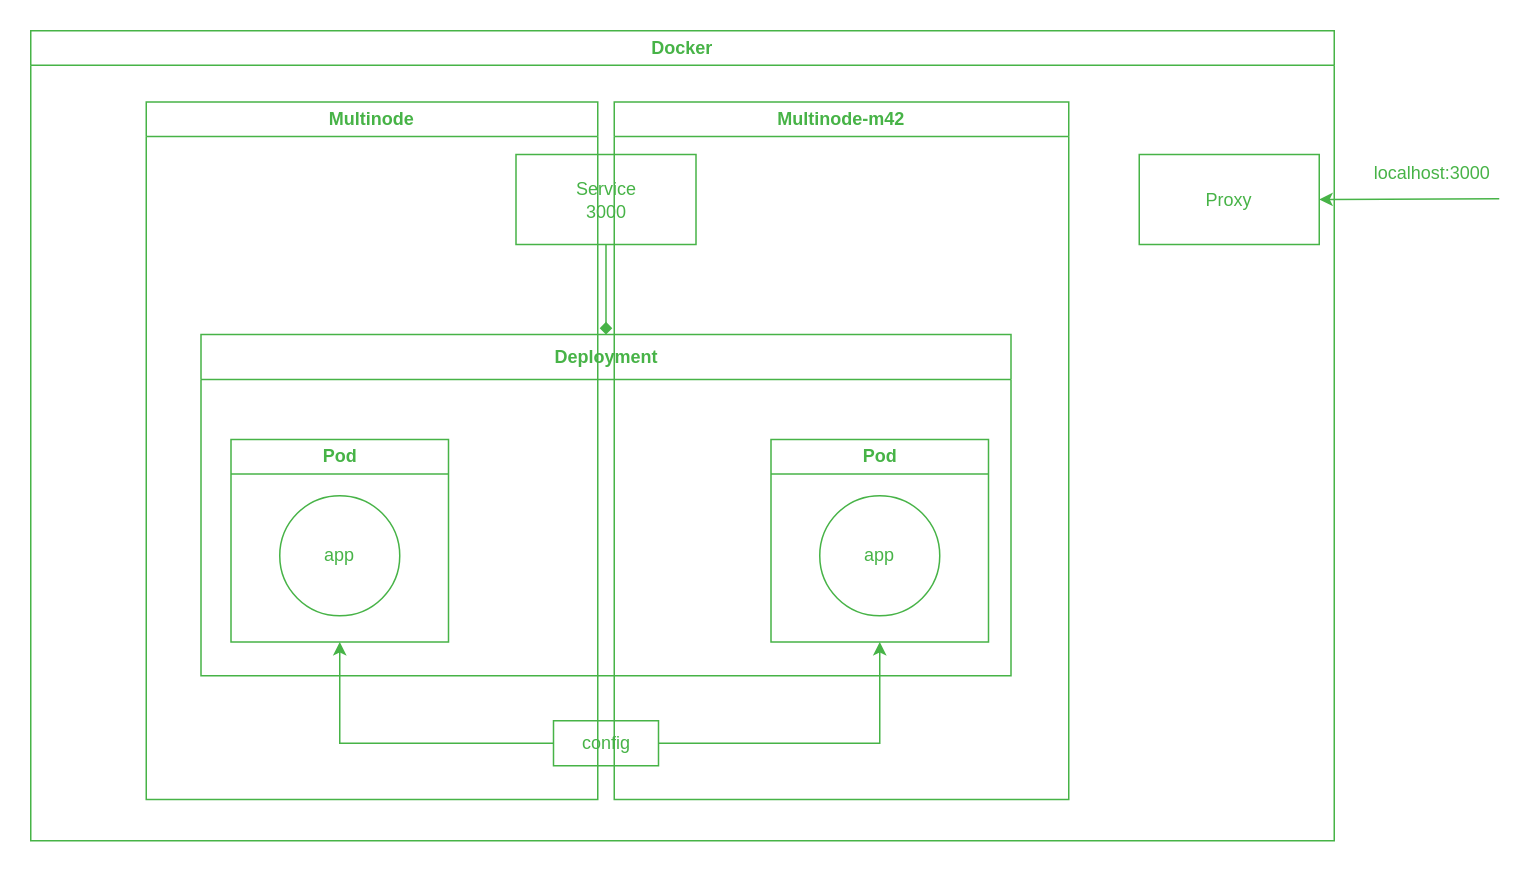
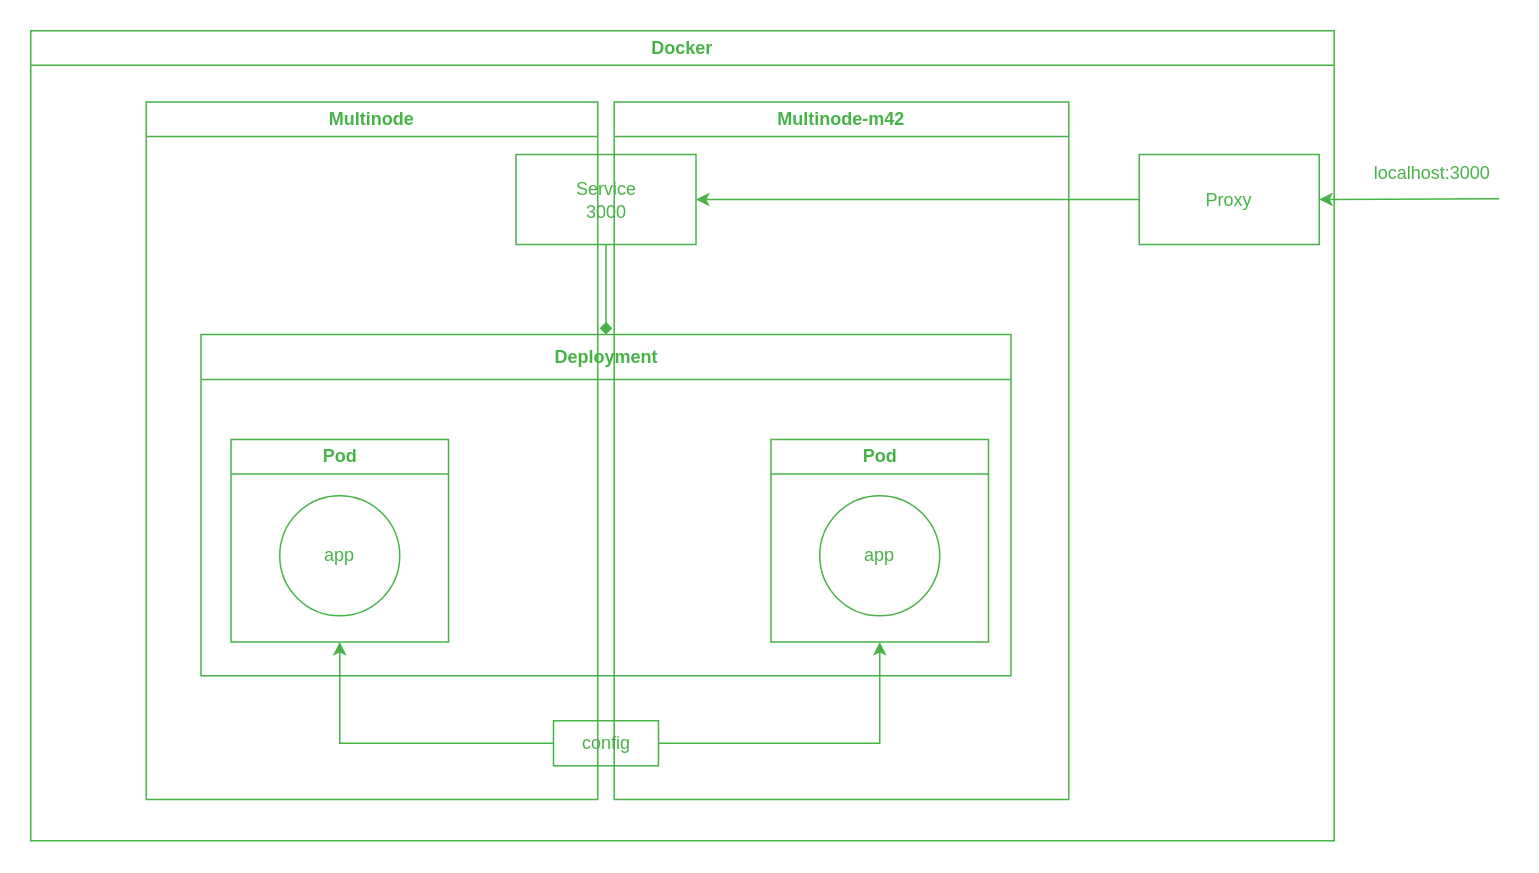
  <mxCell id="0" />
  <mxCell id="1" parent="0" />
  <mxCell id="2" value="&lt;font color=&quot;#47b347&quot;&gt;Docker&lt;/font&gt;" style="swimlane;whiteSpace=wrap;html=1;fontColor=#66FF66;strokeColor=#47B347;labelBackgroundColor=none;fillColor=none;" parent="1" vertex="1"><mxGeometry x="20" y="20" width="869" height="540" as="geometry" /></mxCell>
  <mxCell id="3" value="" style="endArrow=classic;html=1;rounded=0;entryX=1;entryY=0.5;entryDx=0;entryDy=0;fontColor=#66FF66;strokeColor=#47B347;labelBackgroundColor=none;" parent="2" target="14" edge="1"><mxGeometry width="50" height="50" relative="1" as="geometry"><mxPoint x="979" y="112" as="sourcePoint" /><mxPoint x="989" y="217.75" as="targetPoint" /></mxGeometry></mxCell>
  <mxCell id="4" value="Service&lt;br&gt;3000" style="rounded=0;whiteSpace=wrap;html=1;fillColor=none;strokeColor=#47B347;fontColor=#47B347;" parent="2" vertex="1"><mxGeometry x="323.5" y="82.5" width="120" height="60" as="geometry" /></mxCell>
  <mxCell id="5" value="&lt;font color=&quot;#47b347&quot;&gt;Multinode&lt;br&gt;&lt;/font&gt;" style="swimlane;whiteSpace=wrap;html=1;fontColor=#66FF66;strokeColor=#47B347;labelBackgroundColor=none;fillColor=none;" parent="2" vertex="1"><mxGeometry x="77" y="47.5" width="301" height="465" as="geometry" /></mxCell>
  <mxCell id="6" value="&lt;font color=&quot;#47b347&quot;&gt;Multinode-m42&lt;br&gt;&lt;/font&gt;" style="swimlane;whiteSpace=wrap;html=1;fontColor=#66FF66;strokeColor=#47B347;labelBackgroundColor=none;fillColor=none;" parent="2" vertex="1"><mxGeometry x="389" y="47.5" width="303" height="465" as="geometry" /></mxCell>
  <mxCell id="7" value="config" style="rounded=0;whiteSpace=wrap;html=1;strokeColor=#47B347;fontColor=#47B347;fillColor=none;" parent="6" vertex="1"><mxGeometry x="-40.5" y="412.5" width="70" height="30" as="geometry" /></mxCell>
  <mxCell id="8" value="&lt;font color=&quot;#47b347&quot;&gt;Deployment&lt;br&gt;&lt;/font&gt;" style="swimlane;whiteSpace=wrap;html=1;fontColor=#66FF66;strokeColor=#47B347;labelBackgroundColor=none;fillColor=none;startSize=30;" parent="2" vertex="1"><mxGeometry x="113.5" y="202.5" width="540" height="227.5" as="geometry" /></mxCell>
  <mxCell id="9" value="&lt;font color=&quot;#47b347&quot;&gt;Pod&lt;/font&gt;" style="swimlane;whiteSpace=wrap;html=1;fontColor=#66FF66;strokeColor=#47B347;labelBackgroundColor=none;fillColor=none;" parent="8" vertex="1"><mxGeometry x="20" y="70" width="145" height="135" as="geometry"><mxRectangle x="20" y="50" width="60" height="30" as="alternateBounds" /></mxGeometry></mxCell>
  <mxCell id="10" value="&lt;font color=&quot;#47b347&quot;&gt;app&lt;/font&gt;" style="ellipse;whiteSpace=wrap;html=1;aspect=fixed;fontColor=#66FF66;strokeColor=#47B347;labelBackgroundColor=none;fillColor=none;" parent="9" vertex="1"><mxGeometry x="32.5" y="37.5" width="80" height="80" as="geometry" /></mxCell>
  <mxCell id="11" value="&lt;font color=&quot;#47b347&quot;&gt;Pod&lt;/font&gt;" style="swimlane;whiteSpace=wrap;html=1;fontColor=#66FF66;strokeColor=#47B347;labelBackgroundColor=none;fillColor=none;" parent="8" vertex="1"><mxGeometry x="380" y="70" width="145" height="135" as="geometry" /></mxCell>
  <mxCell id="12" value="&lt;font color=&quot;#47b347&quot;&gt;app&lt;/font&gt;" style="ellipse;whiteSpace=wrap;html=1;aspect=fixed;fontColor=#66FF66;strokeColor=#47B347;labelBackgroundColor=none;fillColor=none;" parent="11" vertex="1"><mxGeometry x="32.5" y="37.5" width="80" height="80" as="geometry" /></mxCell>
  <mxCell id="13" style="edgeStyle=orthogonalEdgeStyle;rounded=0;orthogonalLoop=1;jettySize=auto;html=1;entryX=0.5;entryY=0;entryDx=0;entryDy=0;fontColor=#47B347;strokeColor=#47B347;endArrow=diamond;" parent="2" source="4" target="8" edge="1"><mxGeometry relative="1" as="geometry" /></mxCell>
  <mxCell id="14" value="Proxy" style="rounded=0;whiteSpace=wrap;html=1;fillColor=none;strokeColor=#47B347;fontColor=#47B347;" parent="2" vertex="1"><mxGeometry x="739" y="82.5" width="120" height="60" as="geometry" /></mxCell>
+ <mxCell id="15" value="" style="endArrow=classic;html=1;rounded=0;entryX=1;entryY=0.5;entryDx=0;entryDy=0;fontColor=#66FF66;strokeColor=#47B347;labelBackgroundColor=none;exitX=0;exitY=0.5;exitDx=0;exitDy=0;" parent="2" source="14" target="4" edge="1"><mxGeometry width="50" height="50" relative="1" as="geometry"><mxPoint x="1149" y="80.25" as="sourcePoint" /><mxPoint x="919" y="80" as="targetPoint" /></mxGeometry></mxCell>
  <mxCell id="16" style="edgeStyle=orthogonalEdgeStyle;rounded=0;orthogonalLoop=1;jettySize=auto;html=1;entryX=0.5;entryY=1;entryDx=0;entryDy=0;exitX=1;exitY=0.5;exitDx=0;exitDy=0;strokeColor=#47B347;" parent="2" source="7" target="11" edge="1"><mxGeometry relative="1" as="geometry" /></mxCell>
  <mxCell id="17" style="edgeStyle=orthogonalEdgeStyle;rounded=0;orthogonalLoop=1;jettySize=auto;html=1;entryX=0.5;entryY=1;entryDx=0;entryDy=0;exitX=0;exitY=0.5;exitDx=0;exitDy=0;strokeColor=#47B347;" parent="2" source="7" target="9" edge="1"><mxGeometry relative="1" as="geometry"><mxPoint x="393.5" y="437.5" as="sourcePoint" /><mxPoint x="456.5" y="397.5" as="targetPoint" /></mxGeometry></mxCell>
  <mxCell id="18" value="localhost:3000" style="text;html=1;align=center;verticalAlign=middle;resizable=0;points=[];autosize=1;strokeColor=none;fillColor=none;fontColor=#47B347;" parent="1" vertex="1"><mxGeometry x="904" y="100" width="100" height="30" as="geometry" /></mxCell>
